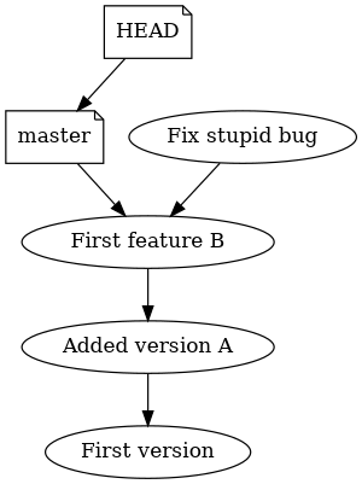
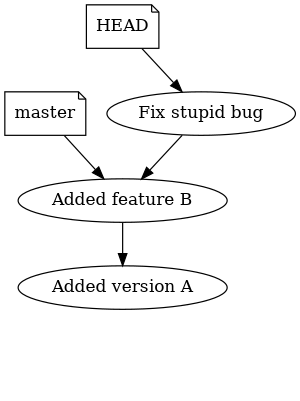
  digraph {
    HEAD [shape=note]
    master [shape=note]
-   "Added feature B" [label="First feature B"]
+   "Added feature B"
    "Fix stupid bug"
    n5 [label="Added version A"]
-   "First version"
-   HEAD -> master
+   HEAD -> "Fix stupid bug"
    master -> "Added feature B"
    "Added feature B" -> n5
    "Fix stupid bug" -> "Added feature B"
-   n5 -> "First version"
  }
